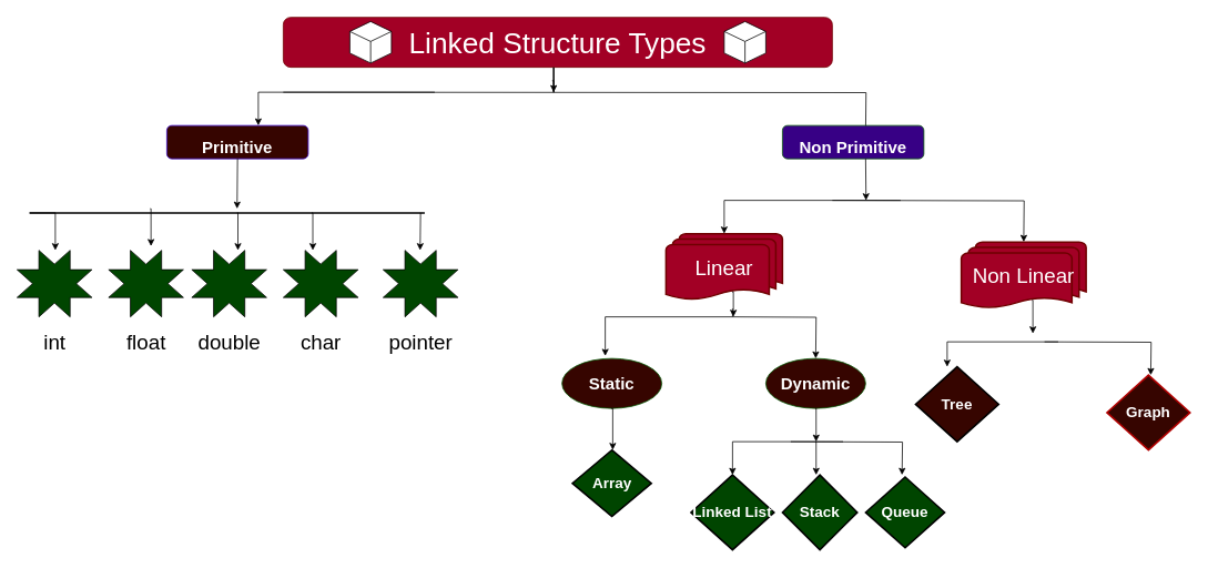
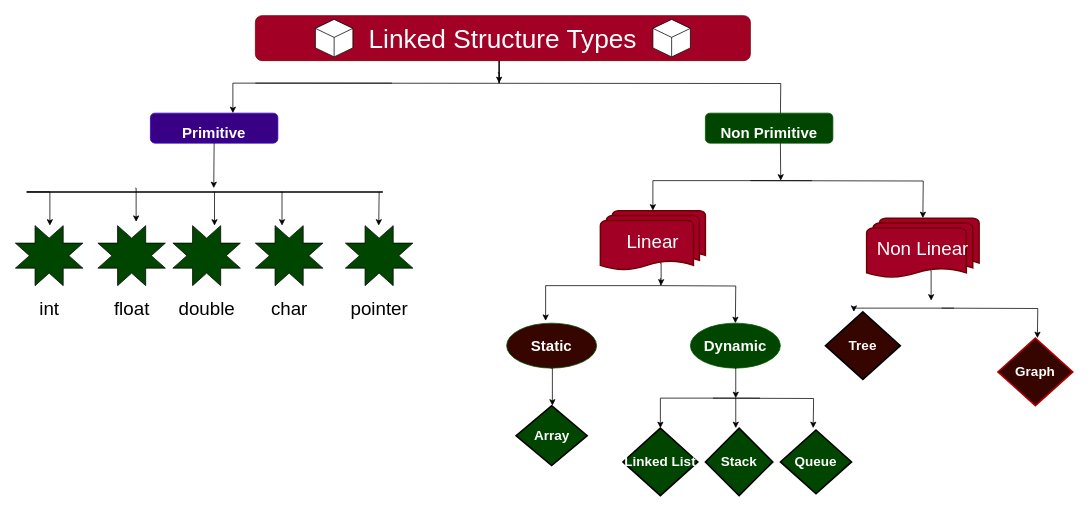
  <mxCell id="0" />
  <mxCell id="1" parent="0" />
  <mxCell id="2" value="Linked Structure Types" style="rounded=1;whiteSpace=wrap;html=1;fillColor=#a20025;strokeColor=#6F0000;fontColor=#ffffff;fontSize=35;" vertex="1" parent="1"><mxGeometry x="340" y="20" width="660" height="60" as="geometry" /></mxCell>
- <mxCell id="3" value="&lt;font style=&quot;font-size: 20px&quot;&gt;Primitive&lt;/font&gt;" style="rounded=1;whiteSpace=wrap;html=1;fontSize=35;fontStyle=1;spacing=0;fillColor=#360500;strokeColor=#3700CC;fontColor=#ffffff;" vertex="1" parent="1"><mxGeometry x="200" y="150" width="170" height="40" as="geometry" /></mxCell>
+ <mxCell id="3" value="&lt;font style=&quot;font-size: 20px&quot;&gt;Primitive&lt;/font&gt;" style="rounded=1;whiteSpace=wrap;html=1;fontSize=35;fontStyle=1;spacing=0;fillColor=#370085;strokeColor=#3700CC;fontColor=#ffffff;" vertex="1" parent="1"><mxGeometry x="200" y="150" width="170" height="40" as="geometry" /></mxCell>
  <mxCell id="4" value="" style="line;strokeWidth=2;direction=south;html=1;fontSize=35;" vertex="1" parent="1"><mxGeometry x="660" y="80" width="10" height="30" as="geometry" /></mxCell>
  <mxCell id="5" value="" style="html=1;whiteSpace=wrap;shape=isoCube2;backgroundOutline=1;isoAngle=15;fontSize=35;" vertex="1" parent="1"><mxGeometry x="420" y="25" width="50" height="50" as="geometry" /></mxCell>
  <mxCell id="6" value="" style="html=1;whiteSpace=wrap;shape=isoCube2;backgroundOutline=1;isoAngle=15;fontSize=35;" vertex="1" parent="1"><mxGeometry x="870" y="25" width="50" height="50" as="geometry" /></mxCell>
  <mxCell id="7" value="" style="endArrow=classic;html=1;rounded=0;fontSize=35;edgeStyle=orthogonalEdgeStyle;fontStyle=1" edge="1" parent="1"><mxGeometry relative="1" as="geometry"><mxPoint x="522" y="110" as="sourcePoint" /><mxPoint x="310" y="150" as="targetPoint" /><Array as="points"><mxPoint x="522" y="110" /><mxPoint x="310" y="110" /></Array></mxGeometry></mxCell>
  <mxCell id="8" value="" style="endArrow=classic;html=1;rounded=0;fontSize=35;edgeStyle=orthogonalEdgeStyle;fontStyle=1;" edge="1" parent="1"><mxGeometry relative="1" as="geometry"><mxPoint x="340" y="110" as="sourcePoint" /><mxPoint x="1040" y="160" as="targetPoint" /></mxGeometry></mxCell>
- <mxCell id="9" value="&lt;font style=&quot;font-size: 20px&quot;&gt;Non Primitive&lt;/font&gt;" style="rounded=1;whiteSpace=wrap;html=1;fontSize=35;fontStyle=1;spacing=0;fillColor=#370085;strokeColor=#005700;fontColor=#ffffff;" vertex="1" parent="1"><mxGeometry x="940" y="150" width="170" height="40" as="geometry" /></mxCell>
+ <mxCell id="9" value="&lt;font style=&quot;font-size: 20px&quot;&gt;Non Primitive&lt;/font&gt;" style="rounded=1;whiteSpace=wrap;html=1;fontSize=35;fontStyle=1;spacing=0;fillColor=#004500;strokeColor=#005700;fontColor=#ffffff;" vertex="1" parent="1"><mxGeometry x="940" y="150" width="170" height="40" as="geometry" /></mxCell>
  <mxCell id="10" value="" style="edgeStyle=segmentEdgeStyle;endArrow=classic;html=1;rounded=0;fontSize=35;" edge="1" parent="1"><mxGeometry width="50" height="50" relative="1" as="geometry"><mxPoint x="285" y="190" as="sourcePoint" /><mxPoint x="284.5" y="250" as="targetPoint" /></mxGeometry></mxCell>
  <mxCell id="11" value="" style="line;strokeWidth=2;html=1;labelBackgroundColor=#00CC00;fontSize=35;fillColor=#004500;" vertex="1" parent="1"><mxGeometry x="35" y="250" width="475" height="10" as="geometry" /></mxCell>
  <mxCell id="12" value="" style="edgeStyle=segmentEdgeStyle;endArrow=classic;html=1;rounded=0;fontSize=35;exitX=0;exitY=0.5;exitDx=0;exitDy=0;exitPerimeter=0;fontStyle=1" edge="1" parent="1" source="11"><mxGeometry width="50" height="50" relative="1" as="geometry"><mxPoint x="66" y="350" as="sourcePoint" /><mxPoint x="66" y="300" as="targetPoint" /></mxGeometry></mxCell>
  <mxCell id="13" value="&lt;font style=&quot;font-size: 25px ; font-weight: normal&quot;&gt;int&lt;/font&gt;" style="verticalLabelPosition=bottom;verticalAlign=top;html=1;shape=mxgraph.basic.8_point_star;labelBackgroundColor=none;fontSize=35;fillColor=#004500;fontStyle=1" vertex="1" parent="1"><mxGeometry x="20" y="300" width="90" height="80" as="geometry" /></mxCell>
  <mxCell id="14" value="&lt;font style=&quot;font-size: 25px&quot;&gt;char&lt;/font&gt;" style="verticalLabelPosition=bottom;verticalAlign=top;html=1;shape=mxgraph.basic.8_point_star;labelBackgroundColor=none;fontSize=35;fillColor=#004500;" vertex="1" parent="1"><mxGeometry x="340" y="300" width="90" height="80" as="geometry" /></mxCell>
  <mxCell id="15" value="&lt;span style=&quot;font-size: 25px&quot;&gt;double&lt;/span&gt;" style="verticalLabelPosition=bottom;verticalAlign=top;html=1;shape=mxgraph.basic.8_point_star;labelBackgroundColor=none;fontSize=35;fillColor=#004500;" vertex="1" parent="1"><mxGeometry x="230" y="300" width="90" height="80" as="geometry" /></mxCell>
  <mxCell id="16" value="&lt;font style=&quot;font-size: 25px&quot;&gt;float&lt;/font&gt;" style="verticalLabelPosition=bottom;verticalAlign=top;html=1;shape=mxgraph.basic.8_point_star;labelBackgroundColor=none;fontSize=35;fillColor=#004500;" vertex="1" parent="1"><mxGeometry x="130" y="300" width="90" height="80" as="geometry" /></mxCell>
  <mxCell id="17" value="" style="edgeStyle=segmentEdgeStyle;endArrow=classic;html=1;rounded=0;fontSize=35;exitX=0;exitY=0.5;exitDx=0;exitDy=0;exitPerimeter=0;fontStyle=1" edge="1" parent="1"><mxGeometry width="50" height="50" relative="1" as="geometry"><mxPoint x="180" y="250" as="sourcePoint" /><mxPoint x="181" y="295" as="targetPoint" /></mxGeometry></mxCell>
  <mxCell id="18" value="" style="edgeStyle=segmentEdgeStyle;endArrow=classic;html=1;rounded=0;fontSize=35;exitX=0;exitY=0.5;exitDx=0;exitDy=0;exitPerimeter=0;fontStyle=1" edge="1" parent="1"><mxGeometry width="50" height="50" relative="1" as="geometry"><mxPoint x="284.5" y="255" as="sourcePoint" /><mxPoint x="285.5" y="300" as="targetPoint" /></mxGeometry></mxCell>
  <mxCell id="19" value="" style="edgeStyle=segmentEdgeStyle;endArrow=classic;html=1;rounded=0;fontSize=35;exitX=0;exitY=0.5;exitDx=0;exitDy=0;exitPerimeter=0;fontStyle=1" edge="1" parent="1"><mxGeometry width="50" height="50" relative="1" as="geometry"><mxPoint x="374.5" y="255" as="sourcePoint" /><mxPoint x="375.5" y="300" as="targetPoint" /></mxGeometry></mxCell>
  <mxCell id="20" value="&lt;font style=&quot;font-size: 25px&quot;&gt;pointer&lt;/font&gt;" style="verticalLabelPosition=bottom;verticalAlign=top;html=1;shape=mxgraph.basic.8_point_star;labelBackgroundColor=none;fontSize=35;fillColor=#004500;" vertex="1" parent="1"><mxGeometry x="460" y="300" width="90" height="80" as="geometry" /></mxCell>
  <mxCell id="21" value="" style="edgeStyle=segmentEdgeStyle;endArrow=classic;html=1;rounded=0;fontSize=35;fontStyle=1" edge="1" parent="1"><mxGeometry width="50" height="50" relative="1" as="geometry"><mxPoint x="505" y="255" as="sourcePoint" /><mxPoint x="504.5" y="300" as="targetPoint" /><Array as="points"><mxPoint x="504.5" y="255" /></Array></mxGeometry></mxCell>
  <mxCell id="22" value="" style="edgeStyle=segmentEdgeStyle;endArrow=classic;html=1;rounded=0;fontSize=35;" edge="1" parent="1"><mxGeometry width="50" height="50" relative="1" as="geometry"><mxPoint x="1040" y="190" as="sourcePoint" /><mxPoint x="1040.5" y="240" as="targetPoint" /></mxGeometry></mxCell>
  <mxCell id="23" value="" style="endArrow=classic;html=1;rounded=0;fontSize=35;edgeStyle=orthogonalEdgeStyle;fontStyle=1" edge="1" parent="1"><mxGeometry relative="1" as="geometry"><mxPoint x="1082" y="240" as="sourcePoint" /><mxPoint x="870" y="280" as="targetPoint" /><Array as="points"><mxPoint x="1082" y="240" /><mxPoint x="870" y="240" /></Array></mxGeometry></mxCell>
  <mxCell id="24" value="" style="endArrow=classic;html=1;rounded=0;fontSize=35;edgeStyle=orthogonalEdgeStyle;fontStyle=1;" edge="1" parent="1"><mxGeometry relative="1" as="geometry"><mxPoint x="1000" y="240" as="sourcePoint" /><mxPoint x="1230" y="290" as="targetPoint" /></mxGeometry></mxCell>
  <mxCell id="25" value="&lt;font style=&quot;font-size: 25px;&quot;&gt;Linear&lt;/font&gt;" style="strokeWidth=2;html=1;shape=mxgraph.flowchart.multi-document;whiteSpace=wrap;labelBackgroundColor=none;fontSize=25;fontColor=#ffffff;fillColor=#a20025;strokeColor=#6F0000;" vertex="1" parent="1"><mxGeometry x="800" y="280" width="140" height="80" as="geometry" /></mxCell>
  <mxCell id="26" value="&lt;font style=&quot;font-size: 25px&quot;&gt;Non Linear&lt;/font&gt;" style="strokeWidth=2;html=1;shape=mxgraph.flowchart.multi-document;whiteSpace=wrap;labelBackgroundColor=none;fontSize=25;fontColor=#ffffff;fillColor=#a20025;strokeColor=#6F0000;" vertex="1" parent="1"><mxGeometry x="1155" y="290" width="150" height="80" as="geometry" /></mxCell>
  <mxCell id="27" value="Static" style="ellipse;whiteSpace=wrap;html=1;rounded=1;fontSize=20;fontColor=#ffffff;fontStyle=1;strokeColor=#005700;fillColor=#360500;spacing=0;" vertex="1" parent="1"><mxGeometry x="675" y="430" width="120" height="60" as="geometry" /></mxCell>
- <mxCell id="28" value="Dynamic" style="ellipse;whiteSpace=wrap;html=1;rounded=1;fontSize=20;fontColor=#ffffff;fontStyle=1;strokeColor=#005700;fillColor=#360500;spacing=0;" vertex="1" parent="1"><mxGeometry x="920" y="430" width="120" height="60" as="geometry" /></mxCell>
+ <mxCell id="28" value="Dynamic" style="ellipse;whiteSpace=wrap;html=1;rounded=1;fontSize=20;fontColor=#ffffff;fontStyle=1;strokeColor=#005700;fillColor=#004500;spacing=0;" vertex="1" parent="1"><mxGeometry x="920" y="430" width="120" height="60" as="geometry" /></mxCell>
  <mxCell id="29" value="" style="endArrow=classic;html=1;rounded=0;fontSize=35;edgeStyle=orthogonalEdgeStyle;fontStyle=1;" edge="1" parent="1"><mxGeometry relative="1" as="geometry"><mxPoint x="880" y="370" as="sourcePoint" /><mxPoint x="727" y="427" as="targetPoint" /><Array as="points"><mxPoint x="880" y="380" /><mxPoint x="727" y="380" /></Array></mxGeometry></mxCell>
  <mxCell id="30" value="" style="endArrow=classic;html=1;rounded=0;fontSize=35;edgeStyle=orthogonalEdgeStyle;fontStyle=1;" edge="1" parent="1"><mxGeometry relative="1" as="geometry"><mxPoint x="880" as="sourcePoint" y="380" /><mxPoint x="980" y="430" as="targetPoint" /></mxGeometry></mxCell>
  <mxCell id="31" value="" style="edgeStyle=segmentEdgeStyle;endArrow=classic;html=1;rounded=0;fontSize=35;" edge="1" parent="1"><mxGeometry width="50" height="50" relative="1" as="geometry"><mxPoint x="979.5" y="490" as="sourcePoint" /><mxPoint x="980.5" y="530" as="targetPoint" /></mxGeometry></mxCell>
  <mxCell id="32" value="" style="endArrow=classic;html=1;rounded=0;fontSize=35;edgeStyle=orthogonalEdgeStyle;fontStyle=1;" edge="1" parent="1"><mxGeometry relative="1" as="geometry"><mxPoint x="1012.8" y="530" as="sourcePoint" /><mxPoint x="880" y="570" as="targetPoint" /><Array as="points"><mxPoint x="879.8" y="530" /></Array></mxGeometry></mxCell>
  <mxCell id="33" value="" style="endArrow=classic;html=1;rounded=0;fontSize=35;edgeStyle=orthogonalEdgeStyle;fontStyle=1;" edge="1" parent="1"><mxGeometry relative="1" as="geometry"><mxPoint x="950" y="530" as="sourcePoint" /><mxPoint x="1083.75" y="570" as="targetPoint" /></mxGeometry></mxCell>
  <mxCell id="34" value="" style="edgeStyle=segmentEdgeStyle;endArrow=classic;html=1;rounded=0;fontSize=35;" edge="1" parent="1"><mxGeometry width="50" height="50" relative="1" as="geometry"><mxPoint x="734.25" y="490" as="sourcePoint" /><mxPoint x="736" y="540" as="targetPoint" /></mxGeometry></mxCell>
  <mxCell id="35" value="Array" style="strokeWidth=2;html=1;shape=mxgraph.flowchart.decision;whiteSpace=wrap;labelBackgroundColor=none;fontSize=18;fontColor=#FFFFFF;fillColor=#004500;fontStyle=1" vertex="1" parent="1"><mxGeometry x="687.5" y="540" width="95" height="80" as="geometry" /></mxCell>
  <mxCell id="36" value="Stack" style="strokeWidth=2;html=1;shape=mxgraph.flowchart.decision;whiteSpace=wrap;labelBackgroundColor=none;fontSize=18;fontColor=#FFFFFF;fillColor=#004500;fontStyle=1" vertex="1" parent="1"><mxGeometry x="940" y="570" width="90" height="90" as="geometry" /></mxCell>
  <mxCell id="37" value="Linked List" style="strokeWidth=2;html=1;shape=mxgraph.flowchart.decision;whiteSpace=wrap;labelBackgroundColor=none;fontSize=18;fontColor=#FFFFFF;fillColor=#004500;fontStyle=1" vertex="1" parent="1"><mxGeometry x="830" y="570" width="100" height="90" as="geometry" /></mxCell>
  <mxCell id="38" value="Queue" style="strokeWidth=2;html=1;shape=mxgraph.flowchart.decision;whiteSpace=wrap;labelBackgroundColor=none;fontSize=18;fontColor=#FFFFFF;fillColor=#004500;fontStyle=1" vertex="1" parent="1"><mxGeometry x="1040" y="572.5" width="95" height="85" as="geometry" /></mxCell>
  <mxCell id="39" value="" style="edgeStyle=segmentEdgeStyle;endArrow=classic;html=1;rounded=0;fontSize=35;" edge="1" parent="1"><mxGeometry width="50" height="50" relative="1" as="geometry"><mxPoint x="979.5" y="530" as="sourcePoint" /><mxPoint x="980.5" y="570" as="targetPoint" /></mxGeometry></mxCell>
  <mxCell id="40" value="" style="edgeStyle=segmentEdgeStyle;endArrow=classic;html=1;rounded=0;fontSize=35;" edge="1" parent="1"><mxGeometry width="50" height="50" relative="1" as="geometry"><mxPoint x="1240" y="360" as="sourcePoint" /><mxPoint x="1241" y="400" as="targetPoint" /></mxGeometry></mxCell>
  <mxCell id="41" value="" style="endArrow=classic;html=1;rounded=0;fontSize=35;edgeStyle=orthogonalEdgeStyle;fontStyle=1;" edge="1" parent="1" target="43"><mxGeometry relative="1" as="geometry"><mxPoint x="1271.4" y="410" as="sourcePoint" /><mxPoint x="1138.6" y="450" as="targetPoint" /><Array as="points"><mxPoint x="1138" y="410" /></Array></mxGeometry></mxCell>
  <mxCell id="42" value="" style="endArrow=classic;html=1;rounded=0;fontSize=35;edgeStyle=orthogonalEdgeStyle;fontStyle=1;" edge="1" parent="1"><mxGeometry relative="1" as="geometry"><mxPoint x="1255" y="410" as="sourcePoint" /><mxPoint x="1382.7" y="450" as="targetPoint" /></mxGeometry></mxCell>
- <mxCell id="43" value="Tree" style="strokeWidth=2;html=1;shape=mxgraph.flowchart.decision;whiteSpace=wrap;labelBackgroundColor=none;fontSize=18;fontColor=#FFFFFF;fillColor=#360500;fontStyle=1" vertex="1" parent="1"><mxGeometry x="1100" y="440" width="100" height="90" as="geometry" /></mxCell>
+ <mxCell id="43" value="Tree" style="strokeWidth=2;html=1;shape=mxgraph.flowchart.decision;whiteSpace=wrap;labelBackgroundColor=none;fontSize=18;fontColor=#FFFFFF;fillColor=#360500;fontStyle=1" vertex="1" parent="1"><mxGeometry x="1100" y="415" width="100" height="90" as="geometry" /></mxCell>
  <mxCell id="44" value="Graph" style="strokeWidth=2;html=1;shape=mxgraph.flowchart.decision;whiteSpace=wrap;labelBackgroundColor=none;fontSize=18;fontColor=#ffffff;fillColor=#360500;fontStyle=1;strokeColor=#B20000;" vertex="1" parent="1"><mxGeometry x="1330" y="450" width="100" height="90" as="geometry" /></mxCell>
  <mxCell id="45" style="edgeStyle=orthogonalEdgeStyle;rounded=0;orthogonalLoop=1;jettySize=auto;html=1;exitX=0.54;exitY=0.68;exitDx=0;exitDy=0;exitPerimeter=0;entryX=1;entryY=0.5;entryDx=0;entryDy=0;entryPerimeter=0;fontSize=20;fontColor=#FFFFFF;verticalAlign=bottom;" edge="1" parent="1" source="4" target="4"><mxGeometry relative="1" as="geometry" /></mxCell>
  <mxCell id="46" value="" style="edgeStyle=segmentEdgeStyle;endArrow=classic;html=1;rounded=0;fontSize=35;" edge="1" parent="1"><mxGeometry width="50" height="50" relative="1" as="geometry"><mxPoint x="879.5" y="350" as="sourcePoint" /><mxPoint x="881" as="targetPoint" y="380" /></mxGeometry></mxCell>
